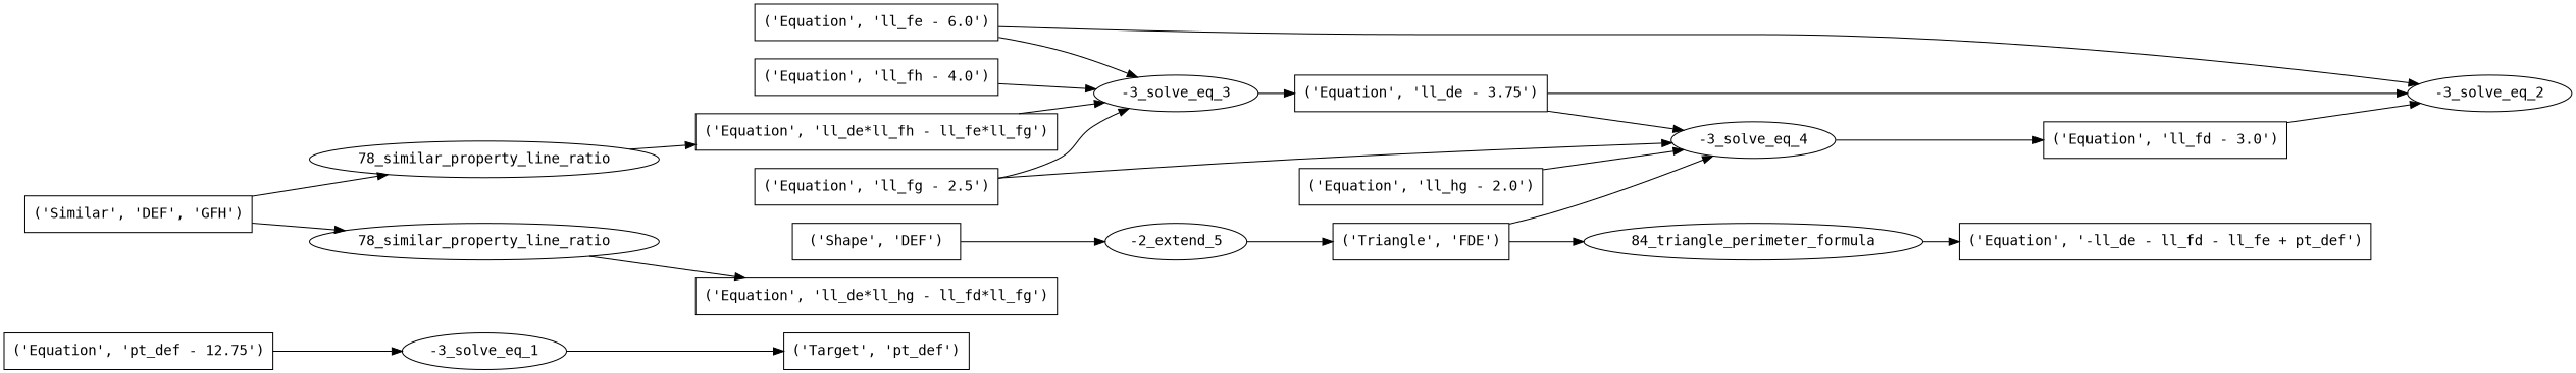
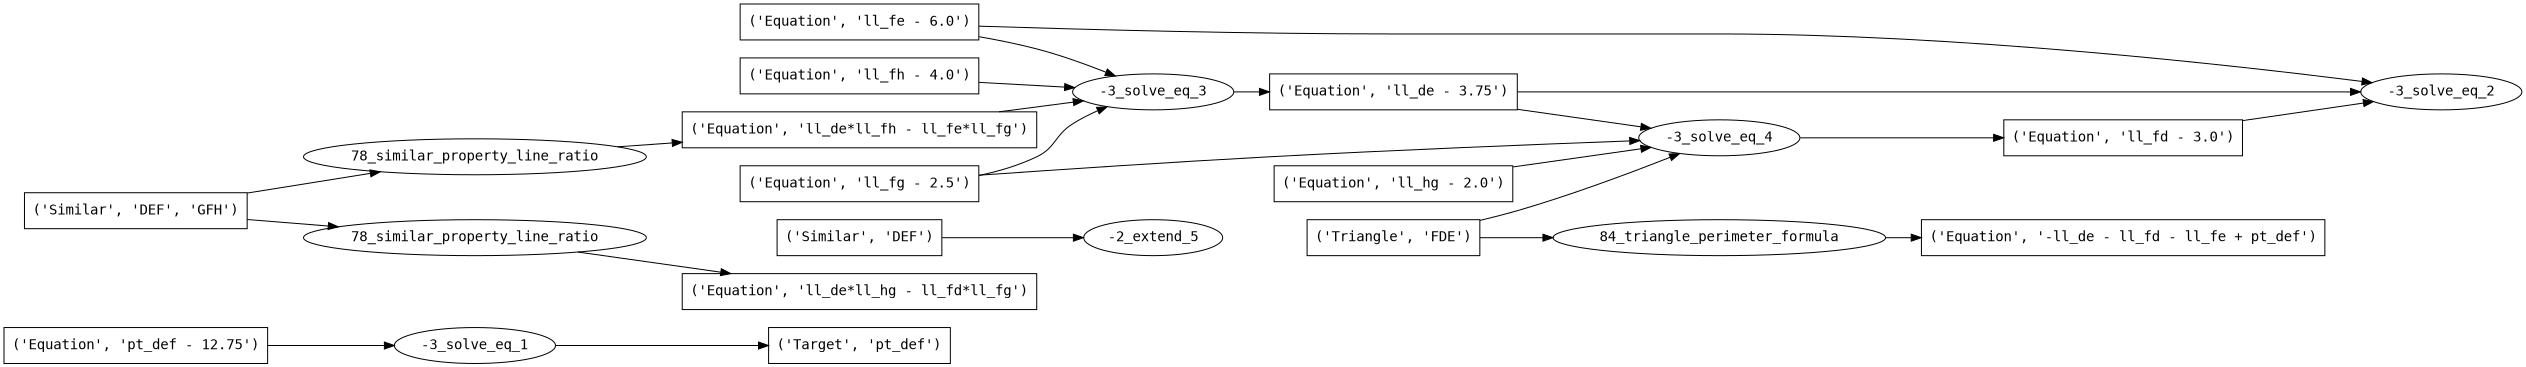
  digraph {
    fontname="DejaVu Sans Mono"
    rankdir=LR
    node [fontname="DejaVu Sans Mono" shape=box]
    edge [fontname="DejaVu Sans Mono"]
    n1 [label="('Target', 'pt_def')"]
    n2 [label="-3_solve_eq_1" shape=""]
    n3 [label="('Equation', 'pt_def - 12.75')"]
    n4 [label="-3_solve_eq_2" shape=""]
    n5 [label="('Equation', 'll_fe - 6.0')"]
    n6 [label="-3_solve_eq_3" shape=""]
    n7 [label="('Equation', 'll_de - 3.75')"]
    n8 [label="-3_solve_eq_4" shape=""]
    n9 [label="('Equation', 'll_fd - 3.0')"]
    n10 [label="('Equation', '-ll_de - ll_fd - ll_fe + pt_def')"]
    n11 [label="('Equation', 'll_fg - 2.5')"]
    n12 [label="('Equation', 'll_fh - 4.0')"]
    n13 [label="('Equation', 'll_de*ll_fh - ll_fe*ll_fg')"]
    n14 [label="('Equation', 'll_hg - 2.0')"]
    n15 [label="('Equation', 'll_de*ll_hg - ll_fd*ll_fg')"]
    n16 [label="84_triangle_perimeter_formula" shape=""]
    n17 [label="('Triangle', 'FDE')"]
    n18 [label="78_similar_property_line_ratio" shape=""]
    n19 [label="('Similar', 'DEF', 'GFH')"]
    n20 [label="78_similar_property_line_ratio" shape=""]
    n21 [label="-2_extend_5" shape=""]
-   n22 [label="('Shape', 'DEF')"]
+   n22 [label="('Similar', 'DEF')"]
    n2 -> n1
    n3 -> n2
    n5 -> n4
    n5 -> n6
    n6 -> n7
    n7 -> n4
    n7 -> n8
    n8 -> n9
    n9 -> n4
    n11 -> n6
    n11 -> n8
    n12 -> n6
    n13 -> n6
    n14 -> n8
    n16 -> n10
    n17 -> n8
    n17 -> n16
    n18 -> n13
    n19 -> n18
    n19 -> n20
    n20 -> n15
-   n21 -> n17
    n22 -> n21
  }
